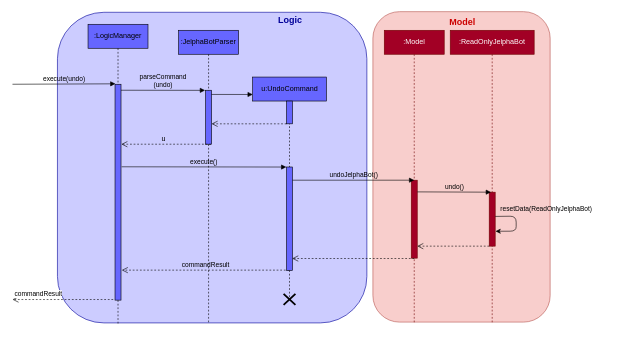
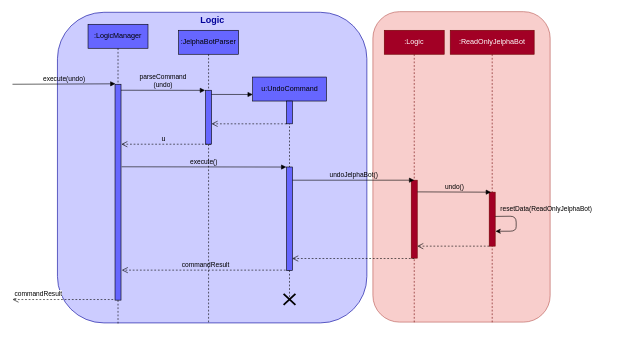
  <mxCell id="0" />
  <mxCell id="1" parent="0" />
  <mxCell id="2" value="" style="rounded=1;whiteSpace=wrap;html=1;shadow=0;fillColor=#CCCCFF;strokeColor=#000099;" parent="1" vertex="1"><mxGeometry x="95" y="20" width="516" height="518" as="geometry" /></mxCell>
  <mxCell id="3" value="" style="rounded=1;whiteSpace=wrap;html=1;shadow=0;rotation=-90;fillColor=#f8cecc;strokeColor=#b85450;" parent="1" vertex="1"><mxGeometry x="510" y="130" width="517.7" height="295.6" as="geometry" /></mxCell>
  <mxCell id="4" value="execute(undo)" style="html=1;verticalAlign=bottom;endArrow=block;fillColor=#4D9900;entryX=0.067;entryY=-0.002;entryDx=0;entryDy=0;entryPerimeter=0;labelBackgroundColor=none;" parent="1" target="23" edge="1"><mxGeometry width="80" relative="1" as="geometry"><mxPoint x="20" y="140" as="sourcePoint" /><mxPoint x="179.5" y="140" as="targetPoint" /></mxGeometry></mxCell>
  <mxCell id="5" value="commandResult" style="html=1;verticalAlign=bottom;endArrow=open;dashed=1;endSize=8;fillColor=#4D9900;labelBackgroundColor=none;" parent="1" edge="1"><mxGeometry relative="1" as="geometry"><mxPoint x="481.5" y="450" as="sourcePoint" /><mxPoint x="202.324" y="450" as="targetPoint" /></mxGeometry></mxCell>
- <mxCell id="6" value="&lt;font color=&quot;#000099&quot; size=&quot;1&quot;&gt;&lt;b style=&quot;font-size: 15px&quot;&gt;Logic&lt;/b&gt;&lt;/font&gt;" style="text;html=1;align=center;verticalAlign=middle;resizable=0;points=[];autosize=1;" parent="1" vertex="1"><mxGeometry x="453" y="22" width="60" height="20" as="geometry" /></mxCell>
+ <mxCell id="6" value="&lt;font color=&quot;#000099&quot; size=&quot;1&quot;&gt;&lt;b style=&quot;font-size: 15px&quot;&gt;Logic&lt;/b&gt;&lt;/font&gt;" style="text;html=1;align=center;verticalAlign=middle;resizable=0;points=[];autosize=1;" parent="1" vertex="1"><mxGeometry x="323" y="22" width="60" height="20" as="geometry" /></mxCell>
  <mxCell id="7" value=":JelphaBotParser" style="shape=umlLifeline;perimeter=lifelinePerimeter;whiteSpace=wrap;html=1;container=1;collapsible=0;recursiveResize=0;outlineConnect=0;shadow=0;fillColor=#6666FF;" parent="1" vertex="1"><mxGeometry x="297" y="50" width="100" height="488" as="geometry" /></mxCell>
  <mxCell id="8" value="" style="html=1;verticalAlign=bottom;endArrow=block;fillColor=#4D9900;entryX=0.002;entryY=0.079;entryDx=0;entryDy=0;entryPerimeter=0;" parent="7" target="11" edge="1"><mxGeometry width="80" relative="1" as="geometry"><mxPoint x="54" y="107" as="sourcePoint" /><mxPoint x="150" y="110" as="targetPoint" /></mxGeometry></mxCell>
  <mxCell id="9" value="" style="group" vertex="1" connectable="0" parent="7"><mxGeometry x="45" y="100" width="10" height="90" as="geometry" /></mxCell>
  <mxCell id="10" value="" style="html=1;points=[];perimeter=orthogonalPerimeter;shadow=0;fillColor=#6666FF;" parent="9" vertex="1"><mxGeometry width="10" height="90" as="geometry" /></mxCell>
  <mxCell id="11" value="u:UndoCommand" style="shape=umlLifeline;perimeter=lifelinePerimeter;whiteSpace=wrap;html=1;container=1;collapsible=0;recursiveResize=0;outlineConnect=0;shadow=0;fillColor=#6666FF;" parent="1" vertex="1"><mxGeometry x="420.5" y="128" width="123" height="368" as="geometry" /></mxCell>
  <mxCell id="12" value="parseCommand&lt;br&gt;(undo)" style="html=1;verticalAlign=bottom;endArrow=block;fillColor=#4D9900;entryX=-0.086;entryY=0.002;entryDx=0;entryDy=0;entryPerimeter=0;labelBackgroundColor=none;" parent="1" target="10" edge="1"><mxGeometry width="80" relative="1" as="geometry"><mxPoint x="201" y="150" as="sourcePoint" /><mxPoint x="307" y="150" as="targetPoint" /><Array as="points" /></mxGeometry></mxCell>
  <mxCell id="13" value="" style="shape=umlDestroy;whiteSpace=wrap;html=1;strokeWidth=3;fillColor=#ffffff;" parent="1" vertex="1"><mxGeometry x="472.13" y="489.5" width="19.73" height="18.5" as="geometry" /></mxCell>
  <mxCell id="14" value="" style="html=1;verticalAlign=bottom;endArrow=open;dashed=1;endSize=8;fillColor=#4D9900;labelBackgroundColor=none;" parent="1" edge="1"><mxGeometry relative="1" as="geometry"><mxPoint x="351" y="240" as="sourcePoint" /><mxPoint x="201.5" y="240" as="targetPoint" /></mxGeometry></mxCell>
  <mxCell id="15" value="u" style="text;html=1;align=center;verticalAlign=middle;resizable=0;points=[];labelBackgroundColor=none;" parent="14" vertex="1" connectable="0"><mxGeometry x="0.069" y="-1" relative="1" as="geometry"><mxPoint y="-9" as="offset" /></mxGeometry></mxCell>
  <mxCell id="16" value="execute()" style="html=1;verticalAlign=bottom;endArrow=block;fillColor=#4D9900;labelBackgroundColor=none;entryX=-0.032;entryY=0.412;entryDx=0;entryDy=0;entryPerimeter=0;" parent="1" edge="1"><mxGeometry width="80" relative="1" as="geometry"><mxPoint x="202" y="277.64" as="sourcePoint" /><mxPoint x="476.68" y="278.07" as="targetPoint" /></mxGeometry></mxCell>
  <mxCell id="17" value="commandResult" style="html=1;verticalAlign=bottom;endArrow=open;dashed=1;endSize=8;fillColor=#4D9900;" parent="1" edge="1"><mxGeometry x="0.488" relative="1" as="geometry"><mxPoint x="188" y="499" as="sourcePoint" /><mxPoint x="20.004" y="499" as="targetPoint" /><mxPoint as="offset" /></mxGeometry></mxCell>
- <mxCell id="18" value=":Model" style="shape=umlLifeline;perimeter=lifelinePerimeter;whiteSpace=wrap;html=1;container=1;collapsible=0;recursiveResize=0;outlineConnect=0;shadow=0;fillColor=#a20025;strokeColor=#6F0000;fontColor=#ffffff;" parent="1" vertex="1"><mxGeometry x="640" y="50" width="100" height="488" as="geometry" /></mxCell>
+ <mxCell id="18" value=":Logic" style="shape=umlLifeline;perimeter=lifelinePerimeter;whiteSpace=wrap;html=1;container=1;collapsible=0;recursiveResize=0;outlineConnect=0;shadow=0;fillColor=#a20025;strokeColor=#6F0000;fontColor=#ffffff;" parent="1" vertex="1"><mxGeometry x="640" y="50" width="100" height="488" as="geometry" /></mxCell>
  <mxCell id="19" value="" style="html=1;points=[];perimeter=orthogonalPerimeter;shadow=0;fillColor=#a20025;strokeColor=#6F0000;fontColor=#ffffff;" parent="18" vertex="1"><mxGeometry x="45.01" y="250" width="10" height="130" as="geometry" /></mxCell>
  <mxCell id="20" value="" style="html=1;verticalAlign=bottom;endArrow=open;dashed=1;endSize=8;fillColor=#4D9900;" parent="1" edge="1"><mxGeometry relative="1" as="geometry"><mxPoint x="477" y="206" as="sourcePoint" /><mxPoint x="352" y="206" as="targetPoint" /></mxGeometry></mxCell>
- <mxCell id="21" value="&lt;font style=&quot;font-size: 20px&quot; color=&quot;#cc0000&quot;&gt;&lt;b style=&quot;font-size: 15px&quot;&gt;Model&lt;/b&gt;&lt;/font&gt;" style="text;html=1;align=center;verticalAlign=middle;resizable=0;points=[];autosize=1;" parent="1" vertex="1"><mxGeometry x="740" y="23" width="60" height="20" as="geometry" /></mxCell>
  <mxCell id="22" value=":LogicManager" style="shape=umlLifeline;perimeter=lifelinePerimeter;whiteSpace=wrap;html=1;container=1;collapsible=0;recursiveResize=0;outlineConnect=0;shadow=0;fillColor=#6666FF;" parent="1" vertex="1"><mxGeometry x="146" y="40" width="100" height="500" as="geometry" /></mxCell>
  <mxCell id="23" value="" style="html=1;points=[];perimeter=orthogonalPerimeter;shadow=0;fillColor=#6666FF;" parent="1" vertex="1"><mxGeometry x="191" y="140" width="10" height="360" as="geometry" /></mxCell>
  <mxCell id="24" value="" style="group" parent="1" vertex="1" connectable="0"><mxGeometry x="477" y="278" width="10" height="230" as="geometry" /></mxCell>
  <mxCell id="25" value="" style="group" parent="24" vertex="1" connectable="0"><mxGeometry width="10" height="172.5" as="geometry" /></mxCell>
  <mxCell id="26" value="&lt;span style=&quot;color: rgba(0 , 0 , 0 , 0) ; font-family: monospace ; font-size: 0px&quot;&gt;%3CmxGraphModel%3E%3Croot%3E%3CmxCell%20id%3D%220%22%2F%3E%3CmxCell%20id%3D%221%22%20parent%3D%220%22%2F%3E%3CmxCell%20id%3D%222%22%20value%3D%22%22%20style%3D%22shape%3DumlDestroy%3BwhiteSpace%3Dwrap%3Bhtml%3D1%3BstrokeWidth%3D3%3BfillColor%3D%23ffffff%3B%22%20vertex%3D%221%22%20parent%3D%221%22%3E%3CmxGeometry%20x%3D%22562%22%20y%3D%22420%22%20width%3D%2230%22%20height%3D%2230%22%20as%3D%22geometry%22%2F%3E%3C%2FmxCell%3E%3C%2Froot%3E%3C%2FmxGraphModel%3E&lt;/span&gt;" style="html=1;points=[];perimeter=orthogonalPerimeter;shadow=0;fillColor=#6666FF;" parent="25" vertex="1"><mxGeometry width="10" height="172.5" as="geometry" /></mxCell>
  <mxCell id="27" value="" style="html=1;points=[];perimeter=orthogonalPerimeter;shadow=0;fillColor=#6666FF;" parent="1" vertex="1"><mxGeometry x="477" y="168" width="10" height="38" as="geometry" /></mxCell>
  <mxCell id="28" value="undoJelphaBot()" style="html=1;verticalAlign=bottom;endArrow=block;fillColor=#4D9900;labelBackgroundColor=none;" edge="1" parent="1"><mxGeometry width="80" relative="1" as="geometry"><mxPoint x="487" y="300" as="sourcePoint" /><mxPoint x="690" y="300" as="targetPoint" /></mxGeometry></mxCell>
  <mxCell id="29" value="" style="html=1;verticalAlign=bottom;endArrow=open;dashed=1;endSize=8;fillColor=#4D9900;" edge="1" parent="1"><mxGeometry relative="1" as="geometry"><mxPoint x="690" y="430.6" as="sourcePoint" /><mxPoint x="486.5" y="430.6" as="targetPoint" /></mxGeometry></mxCell>
  <mxCell id="30" value=":ReadOnlyJelphaBot" style="shape=umlLifeline;perimeter=lifelinePerimeter;whiteSpace=wrap;html=1;container=1;collapsible=0;recursiveResize=0;outlineConnect=0;shadow=0;fillColor=#a20025;strokeColor=#6F0000;fontColor=#ffffff;" vertex="1" parent="1"><mxGeometry x="750" y="50" width="140" height="490" as="geometry" /></mxCell>
  <mxCell id="31" value="" style="html=1;points=[];perimeter=orthogonalPerimeter;shadow=0;fillColor=#a20025;strokeColor=#6F0000;fontColor=#ffffff;" vertex="1" parent="30"><mxGeometry x="65" y="270" width="10" height="90" as="geometry" /></mxCell>
  <mxCell id="32" value="resetData(ReadOnlyJelphaBot)" style="endArrow=classic;html=1;labelBackgroundColor=none;exitX=0.997;exitY=0.449;exitDx=0;exitDy=0;exitPerimeter=0;entryX=1.05;entryY=0.724;entryDx=0;entryDy=0;entryPerimeter=0;" edge="1" parent="30" source="31" target="31"><mxGeometry x="-0.259" y="51" width="50" height="50" relative="1" as="geometry"><mxPoint x="80" y="298" as="sourcePoint" /><mxPoint x="130" y="248" as="targetPoint" /><Array as="points"><mxPoint x="110" y="310" /><mxPoint x="110" y="335" /></Array><mxPoint x="-1" y="-12" as="offset" /></mxGeometry></mxCell>
  <mxCell id="33" value="undo()" style="html=1;verticalAlign=bottom;endArrow=block;fillColor=#4D9900;labelBackgroundColor=none;" edge="1" parent="1"><mxGeometry width="80" relative="1" as="geometry"><mxPoint x="695" y="319.5" as="sourcePoint" /><mxPoint x="818" y="320" as="targetPoint" /></mxGeometry></mxCell>
  <mxCell id="34" value="" style="html=1;verticalAlign=bottom;endArrow=open;dashed=1;endSize=8;fillColor=#4D9900;" edge="1" parent="1"><mxGeometry relative="1" as="geometry"><mxPoint x="815" y="410" as="sourcePoint" /><mxPoint x="695" y="410" as="targetPoint" /></mxGeometry></mxCell>
